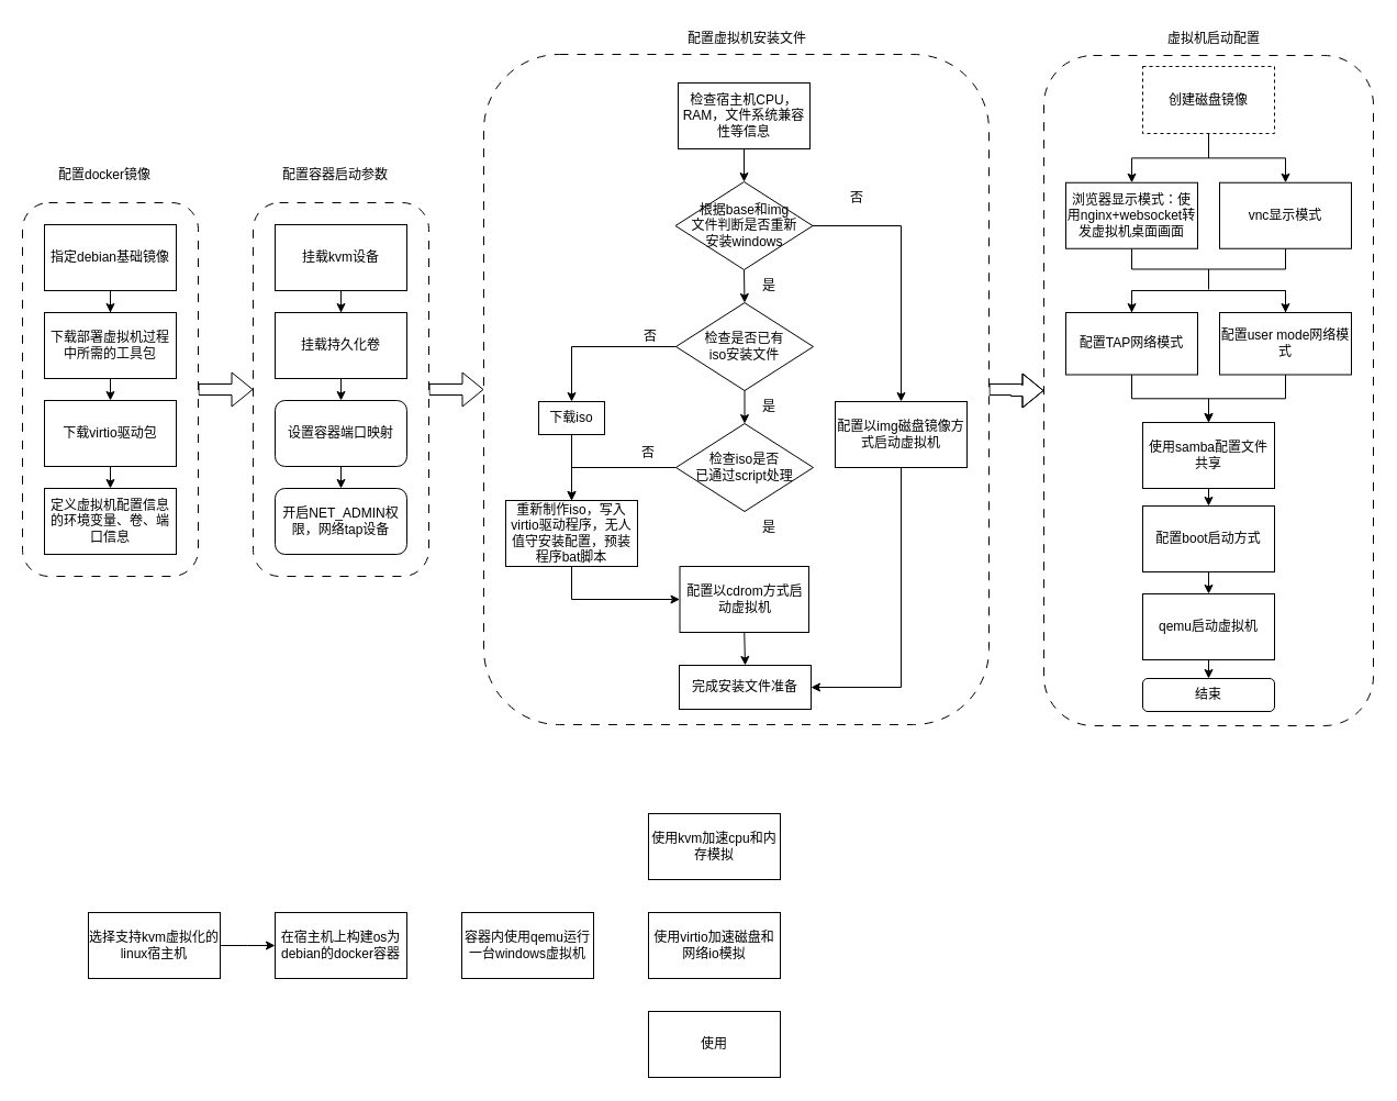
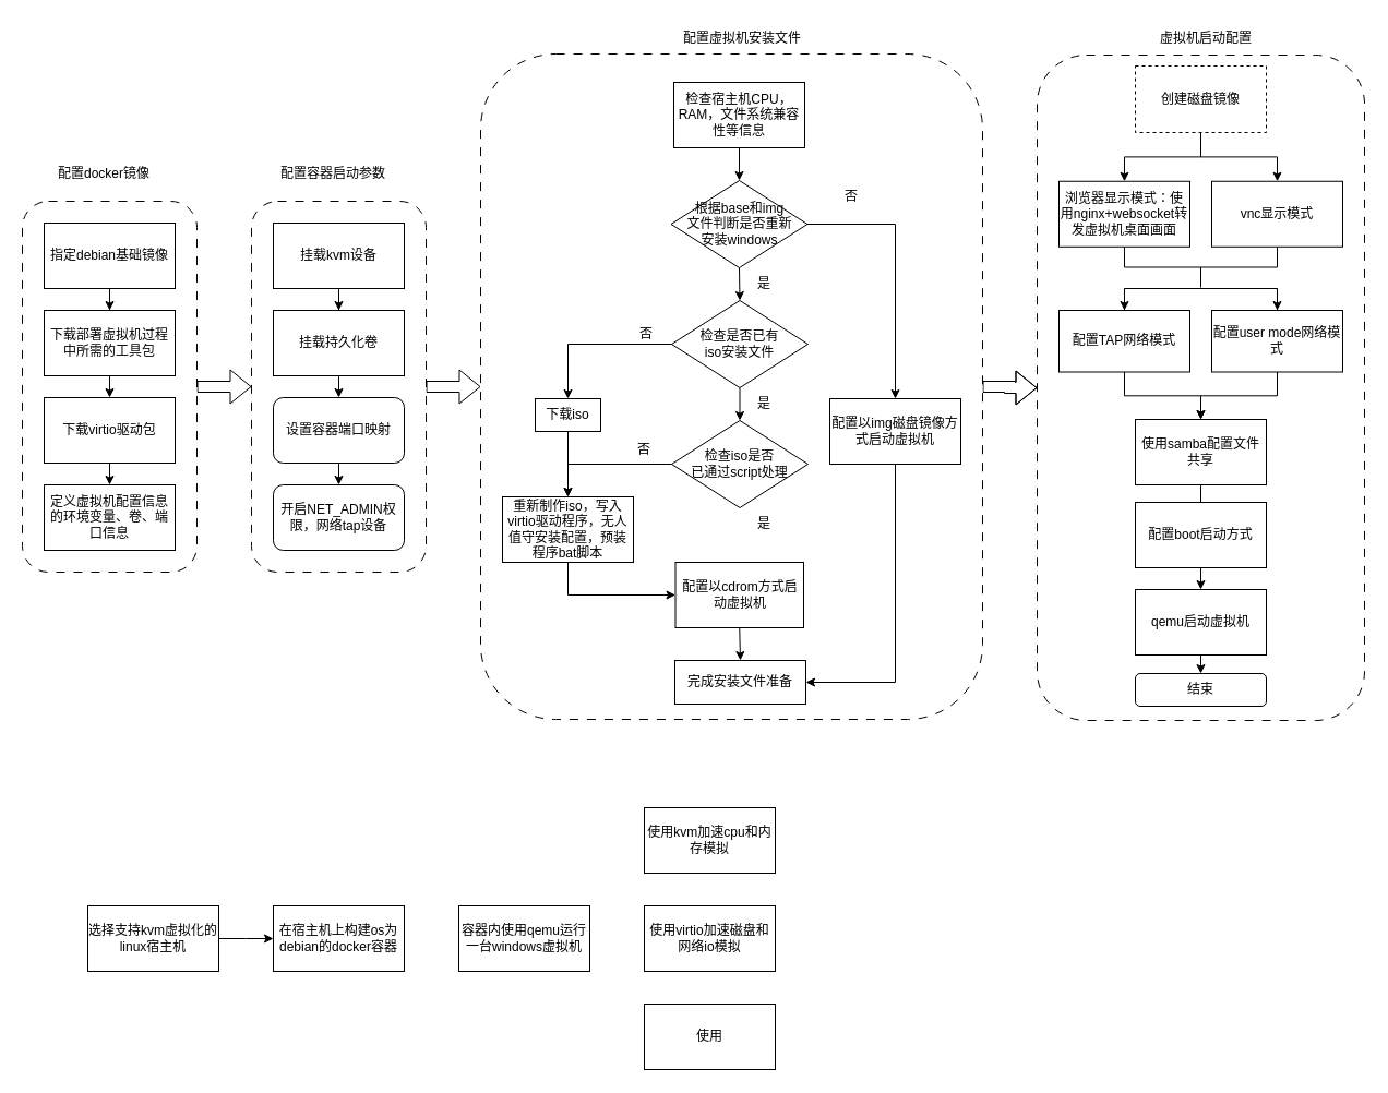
  <mxCell id="0" />
  <mxCell id="1" parent="0" />
  <mxCell id="2" style="edgeStyle=orthogonalEdgeStyle;rounded=0;orthogonalLoop=1;jettySize=auto;html=1;exitX=1;exitY=0.5;exitDx=0;exitDy=0;entryX=0;entryY=0.5;entryDx=0;entryDy=0;shape=flexArrow;" edge="1" parent="1" source="3" target="24"><mxGeometry relative="1" as="geometry" /></mxCell>
  <mxCell id="3" value="" style="rounded=1;whiteSpace=wrap;html=1;dashed=1;dashPattern=8 8;" vertex="1" parent="1"><mxGeometry x="230" y="184" width="160" height="340" as="geometry" /></mxCell>
  <mxCell id="4" style="edgeStyle=orthogonalEdgeStyle;rounded=0;orthogonalLoop=1;jettySize=auto;html=1;exitX=1;exitY=0.5;exitDx=0;exitDy=0;entryX=0;entryY=0.5;entryDx=0;entryDy=0;shape=flexArrow;" edge="1" parent="1" source="5" target="3"><mxGeometry relative="1" as="geometry" /></mxCell>
  <mxCell id="5" value="" style="rounded=1;whiteSpace=wrap;html=1;dashed=1;dashPattern=8 8;" vertex="1" parent="1"><mxGeometry x="20" y="184" width="160" height="340" as="geometry" /></mxCell>
  <mxCell id="6" style="edgeStyle=orthogonalEdgeStyle;rounded=0;orthogonalLoop=1;jettySize=auto;html=1;exitX=0.5;exitY=1;exitDx=0;exitDy=0;" edge="1" parent="1" source="7" target="9"><mxGeometry relative="1" as="geometry" /></mxCell>
  <mxCell id="7" value="指定debian基础镜像" style="rounded=1;whiteSpace=wrap;html=1;arcSize=0;" vertex="1" parent="1"><mxGeometry x="40" y="204" width="120" height="60" as="geometry" /></mxCell>
  <mxCell id="8" style="edgeStyle=orthogonalEdgeStyle;rounded=0;orthogonalLoop=1;jettySize=auto;html=1;exitX=0.5;exitY=1;exitDx=0;exitDy=0;entryX=0.5;entryY=0;entryDx=0;entryDy=0;" edge="1" parent="1" source="9" target="11"><mxGeometry relative="1" as="geometry" /></mxCell>
  <mxCell id="9" value="下载部署虚拟机过程中所需的工具包" style="rounded=1;whiteSpace=wrap;html=1;arcSize=0;" vertex="1" parent="1"><mxGeometry x="40" y="284" width="120" height="60" as="geometry" /></mxCell>
  <mxCell id="10" style="edgeStyle=orthogonalEdgeStyle;rounded=0;orthogonalLoop=1;jettySize=auto;html=1;exitX=0.5;exitY=1;exitDx=0;exitDy=0;entryX=0.5;entryY=0;entryDx=0;entryDy=0;" edge="1" parent="1" source="11" target="12"><mxGeometry relative="1" as="geometry" /></mxCell>
  <mxCell id="11" value="下载virtio驱动包" style="rounded=1;whiteSpace=wrap;html=1;arcSize=0;" vertex="1" parent="1"><mxGeometry x="40" y="364" width="120" height="60" as="geometry" /></mxCell>
  <mxCell id="12" value="定义虚拟机配置信息的环境变量、卷、端口信息" style="rounded=1;whiteSpace=wrap;html=1;arcSize=0;" vertex="1" parent="1"><mxGeometry x="40" y="444" width="120" height="60" as="geometry" /></mxCell>
  <mxCell id="13" style="edgeStyle=orthogonalEdgeStyle;rounded=0;orthogonalLoop=1;jettySize=auto;html=1;exitX=0.5;exitY=1;exitDx=0;exitDy=0;entryX=0.5;entryY=0;entryDx=0;entryDy=0;" edge="1" parent="1" source="14" target="16"><mxGeometry relative="1" as="geometry" /></mxCell>
  <mxCell id="14" value="挂载持久化卷" style="rounded=1;whiteSpace=wrap;html=1;arcSize=0;" vertex="1" parent="1"><mxGeometry x="250" y="284" width="120" height="60" as="geometry" /></mxCell>
  <mxCell id="15" style="edgeStyle=orthogonalEdgeStyle;rounded=0;orthogonalLoop=1;jettySize=auto;html=1;exitX=0.5;exitY=1;exitDx=0;exitDy=0;entryX=0.5;entryY=0;entryDx=0;entryDy=0;" edge="1" parent="1" source="16" target="19"><mxGeometry relative="1" as="geometry" /></mxCell>
  <mxCell id="16" value="设置容器端口映射" style="rounded=1;whiteSpace=wrap;html=1;" vertex="1" parent="1"><mxGeometry x="250" y="364" width="120" height="60" as="geometry" /></mxCell>
  <mxCell id="17" style="edgeStyle=orthogonalEdgeStyle;rounded=0;orthogonalLoop=1;jettySize=auto;html=1;exitX=0.5;exitY=1;exitDx=0;exitDy=0;" edge="1" parent="1" source="18" target="14"><mxGeometry relative="1" as="geometry" /></mxCell>
  <mxCell id="18" value="挂载kvm设备" style="rounded=1;whiteSpace=wrap;html=1;arcSize=0;" vertex="1" parent="1"><mxGeometry x="250" y="204" width="120" height="60" as="geometry" /></mxCell>
  <mxCell id="19" value="开启NET_ADMIN权限，网络tap设备" style="rounded=1;whiteSpace=wrap;html=1;" vertex="1" parent="1"><mxGeometry x="250" y="444" width="120" height="60" as="geometry" /></mxCell>
  <mxCell id="20" value="配置docker镜像" style="text;html=1;align=center;verticalAlign=middle;whiteSpace=wrap;rounded=0;" vertex="1" parent="1"><mxGeometry x="30" y="144" width="130" height="30" as="geometry" /></mxCell>
  <mxCell id="21" value="配置容器启动参数" style="text;html=1;align=center;verticalAlign=middle;whiteSpace=wrap;rounded=0;" vertex="1" parent="1"><mxGeometry x="240" y="144" width="130" height="30" as="geometry" /></mxCell>
  <mxCell id="22" value="配置虚拟机安装文件" style="text;html=1;align=center;verticalAlign=middle;whiteSpace=wrap;rounded=0;" vertex="1" parent="1"><mxGeometry x="620" y="20" width="120" height="30" as="geometry" /></mxCell>
  <mxCell id="23" style="edgeStyle=orthogonalEdgeStyle;rounded=0;orthogonalLoop=1;jettySize=auto;html=1;exitX=1;exitY=0.5;exitDx=0;exitDy=0;entryX=0;entryY=0.5;entryDx=0;entryDy=0;shape=flexArrow;" edge="1" parent="1" source="24" target="58"><mxGeometry relative="1" as="geometry" /></mxCell>
  <mxCell id="24" value="" style="rounded=1;whiteSpace=wrap;html=1;dashed=1;dashPattern=8 8;" vertex="1" parent="1"><mxGeometry x="440" y="49" width="460" height="610" as="geometry" /></mxCell>
  <mxCell id="25" value="" style="group" vertex="1" connectable="0" parent="1"><mxGeometry x="460" y="75" width="420" height="590" as="geometry" /></mxCell>
  <mxCell id="26" style="edgeStyle=orthogonalEdgeStyle;rounded=0;orthogonalLoop=1;jettySize=auto;html=1;exitX=0.5;exitY=1;exitDx=0;exitDy=0;entryX=0.5;entryY=0;entryDx=0;entryDy=0;" edge="1" parent="25" source="27" target="30"><mxGeometry relative="1" as="geometry" /></mxCell>
  <mxCell id="27" value="检查宿主机CPU，RAM，文件系统兼容性等信息" style="rounded=1;whiteSpace=wrap;html=1;arcSize=0;" vertex="1" parent="25"><mxGeometry x="157" width="120" height="60" as="geometry" /></mxCell>
  <mxCell id="28" style="edgeStyle=orthogonalEdgeStyle;rounded=0;orthogonalLoop=1;jettySize=auto;html=1;exitX=0.5;exitY=1;exitDx=0;exitDy=0;entryX=0.5;entryY=0;entryDx=0;entryDy=0;" edge="1" parent="25" source="30" target="33"><mxGeometry relative="1" as="geometry" /></mxCell>
  <mxCell id="29" style="edgeStyle=orthogonalEdgeStyle;rounded=0;orthogonalLoop=1;jettySize=auto;html=1;exitX=1;exitY=0.5;exitDx=0;exitDy=0;" edge="1" parent="25" source="30" target="45"><mxGeometry relative="1" as="geometry" /></mxCell>
  <mxCell id="30" value="&lt;div&gt;&lt;span style=&quot;background-color: transparent; color: light-dark(rgb(0, 0, 0), rgb(255, 255, 255));&quot;&gt;根据base和img&lt;/span&gt;&lt;/div&gt;&lt;div&gt;&lt;span style=&quot;background-color: transparent; color: light-dark(rgb(0, 0, 0), rgb(255, 255, 255));&quot;&gt;文件判断是否重新&lt;/span&gt;&lt;/div&gt;&lt;div&gt;&lt;span style=&quot;background-color: transparent; color: light-dark(rgb(0, 0, 0), rgb(255, 255, 255));&quot;&gt;安装windows&lt;/span&gt;&lt;/div&gt;" style="rhombus;whiteSpace=wrap;html=1;" vertex="1" parent="25"><mxGeometry x="154.5" y="90" width="125" height="80" as="geometry" /></mxCell>
  <mxCell id="31" style="edgeStyle=orthogonalEdgeStyle;rounded=0;orthogonalLoop=1;jettySize=auto;html=1;exitX=0;exitY=0.5;exitDx=0;exitDy=0;entryX=0.5;entryY=0;entryDx=0;entryDy=0;" edge="1" parent="25" source="33" target="37"><mxGeometry relative="1" as="geometry" /></mxCell>
  <mxCell id="32" style="edgeStyle=orthogonalEdgeStyle;rounded=0;orthogonalLoop=1;jettySize=auto;html=1;exitX=0.5;exitY=1;exitDx=0;exitDy=0;entryX=0.5;entryY=0;entryDx=0;entryDy=0;" edge="1" parent="25" source="33" target="35"><mxGeometry relative="1" as="geometry" /></mxCell>
  <mxCell id="33" value="检查是否已有&lt;div&gt;iso安装文件&lt;/div&gt;" style="rhombus;whiteSpace=wrap;html=1;" vertex="1" parent="25"><mxGeometry x="155" y="200" width="125" height="80" as="geometry" /></mxCell>
  <mxCell id="34" style="edgeStyle=orthogonalEdgeStyle;rounded=0;orthogonalLoop=1;jettySize=auto;html=1;exitX=0;exitY=0.5;exitDx=0;exitDy=0;entryX=0.5;entryY=0;entryDx=0;entryDy=0;" edge="1" parent="25" source="35" target="48"><mxGeometry relative="1" as="geometry" /></mxCell>
  <mxCell id="35" value="检查&lt;span style=&quot;background-color: transparent; color: light-dark(rgb(0, 0, 0), rgb(255, 255, 255));&quot;&gt;iso是否&lt;/span&gt;&lt;div&gt;&lt;span style=&quot;background-color: transparent; color: light-dark(rgb(0, 0, 0), rgb(255, 255, 255));&quot;&gt;已通过script处理&lt;/span&gt;&lt;/div&gt;" style="rhombus;whiteSpace=wrap;html=1;" vertex="1" parent="25"><mxGeometry x="155" y="310" width="125" height="80" as="geometry" /></mxCell>
  <mxCell id="36" style="edgeStyle=orthogonalEdgeStyle;rounded=0;orthogonalLoop=1;jettySize=auto;html=1;exitX=0.5;exitY=1;exitDx=0;exitDy=0;entryX=0.5;entryY=0;entryDx=0;entryDy=0;" edge="1" parent="25" source="37" target="48"><mxGeometry relative="1" as="geometry" /></mxCell>
  <mxCell id="37" value="下载iso" style="rounded=1;whiteSpace=wrap;html=1;arcSize=0;" vertex="1" parent="25"><mxGeometry x="30" y="290" width="60" height="30" as="geometry" /></mxCell>
  <mxCell id="38" value="否" style="text;html=1;align=center;verticalAlign=middle;whiteSpace=wrap;rounded=0;" vertex="1" parent="25"><mxGeometry x="101.5" y="216" width="60" height="30" as="geometry" /></mxCell>
  <mxCell id="39" value="是" style="text;html=1;align=center;verticalAlign=middle;whiteSpace=wrap;rounded=0;" vertex="1" parent="25"><mxGeometry x="210" y="280" width="60" height="30" as="geometry" /></mxCell>
  <mxCell id="40" value="是" style="text;html=1;align=center;verticalAlign=middle;whiteSpace=wrap;rounded=0;" vertex="1" parent="25"><mxGeometry x="210" y="390" width="60" height="30" as="geometry" /></mxCell>
  <mxCell id="41" value="是" style="text;html=1;align=center;verticalAlign=middle;whiteSpace=wrap;rounded=0;" vertex="1" parent="25"><mxGeometry x="210" y="170" width="60" height="30" as="geometry" /></mxCell>
  <mxCell id="42" style="edgeStyle=orthogonalEdgeStyle;rounded=0;orthogonalLoop=1;jettySize=auto;html=1;exitX=0.5;exitY=1;exitDx=0;exitDy=0;entryX=0.5;entryY=0;entryDx=0;entryDy=0;" edge="1" parent="25" source="43" target="49"><mxGeometry relative="1" as="geometry" /></mxCell>
  <mxCell id="43" value="配置以cdrom方式启动虚拟机" style="rounded=1;whiteSpace=wrap;html=1;arcSize=0;" vertex="1" parent="25"><mxGeometry x="158.5" y="440" width="117.5" height="60" as="geometry" /></mxCell>
  <mxCell id="44" style="edgeStyle=orthogonalEdgeStyle;rounded=0;orthogonalLoop=1;jettySize=auto;html=1;exitX=0.5;exitY=1;exitDx=0;exitDy=0;entryX=1;entryY=0.5;entryDx=0;entryDy=0;" edge="1" parent="25" source="45" target="49"><mxGeometry relative="1" as="geometry" /></mxCell>
  <mxCell id="45" value="配置以img磁盘镜像方式启动虚拟机" style="rounded=1;whiteSpace=wrap;html=1;arcSize=0;" vertex="1" parent="25"><mxGeometry x="300" y="290" width="120" height="60" as="geometry" /></mxCell>
  <mxCell id="46" value="否" style="text;html=1;align=center;verticalAlign=middle;whiteSpace=wrap;rounded=0;" vertex="1" parent="25"><mxGeometry x="100" y="322" width="60" height="30" as="geometry" /></mxCell>
  <mxCell id="47" style="edgeStyle=orthogonalEdgeStyle;rounded=0;orthogonalLoop=1;jettySize=auto;html=1;exitX=0.5;exitY=1;exitDx=0;exitDy=0;entryX=0;entryY=0.5;entryDx=0;entryDy=0;" edge="1" parent="25" source="48" target="43"><mxGeometry relative="1" as="geometry" /></mxCell>
  <mxCell id="48" value="重新制作iso，写入virtio驱动程序，无人值守安装配置，预装程序bat脚本" style="rounded=1;whiteSpace=wrap;html=1;arcSize=0;" vertex="1" parent="25"><mxGeometry y="380" width="120" height="60" as="geometry" /></mxCell>
  <mxCell id="49" value="完成安装文件准备" style="rounded=1;whiteSpace=wrap;html=1;arcSize=0;" vertex="1" parent="25"><mxGeometry x="158" y="530" width="120" height="40" as="geometry" /></mxCell>
  <mxCell id="50" value="否" style="text;html=1;align=center;verticalAlign=middle;whiteSpace=wrap;rounded=0;" vertex="1" parent="25"><mxGeometry x="290" y="90" width="60" height="30" as="geometry" /></mxCell>
  <mxCell id="51" style="edgeStyle=orthogonalEdgeStyle;rounded=0;orthogonalLoop=1;jettySize=auto;html=1;exitX=1;exitY=0.5;exitDx=0;exitDy=0;" edge="1" parent="1" source="52"><mxGeometry relative="1" as="geometry"><mxPoint x="250" y="860" as="targetPoint" /></mxGeometry></mxCell>
  <mxCell id="52" value="选择支持kvm虚拟化的linux宿主机" style="rounded=0;whiteSpace=wrap;html=1;" vertex="1" parent="1"><mxGeometry x="80" y="830" width="120" height="60" as="geometry" /></mxCell>
  <mxCell id="53" value="在宿主机上构建os为debian的docker容器" style="rounded=0;whiteSpace=wrap;html=1;" vertex="1" parent="1"><mxGeometry x="250" y="830" width="120" height="60" as="geometry" /></mxCell>
  <mxCell id="54" value="容器内使用qemu运行一台windows虚拟机" style="rounded=0;whiteSpace=wrap;html=1;" vertex="1" parent="1"><mxGeometry x="420" y="830" width="120" height="60" as="geometry" /></mxCell>
  <mxCell id="55" value="使用kvm加速cpu和内存模拟" style="rounded=0;whiteSpace=wrap;html=1;" vertex="1" parent="1"><mxGeometry x="590" y="740" width="120" height="60" as="geometry" /></mxCell>
  <mxCell id="56" value="使用virtio加速磁盘和网络io模拟" style="rounded=0;whiteSpace=wrap;html=1;" vertex="1" parent="1"><mxGeometry x="590" y="830" width="120" height="60" as="geometry" /></mxCell>
  <mxCell id="57" value="使用" style="rounded=0;whiteSpace=wrap;html=1;" vertex="1" parent="1"><mxGeometry x="590" y="920" width="120" height="60" as="geometry" /></mxCell>
  <mxCell id="58" value="" style="rounded=1;whiteSpace=wrap;html=1;dashed=1;dashPattern=8 8;" vertex="1" parent="1"><mxGeometry x="950" y="50" width="300" height="610" as="geometry" /></mxCell>
  <mxCell id="59" style="edgeStyle=orthogonalEdgeStyle;rounded=0;orthogonalLoop=1;jettySize=auto;html=1;exitX=0.5;exitY=1;exitDx=0;exitDy=0;entryX=0.5;entryY=0;entryDx=0;entryDy=0;" edge="1" parent="1" source="61" target="62"><mxGeometry relative="1" as="geometry" /></mxCell>
  <mxCell id="60" style="edgeStyle=orthogonalEdgeStyle;rounded=0;orthogonalLoop=1;jettySize=auto;html=1;exitX=0.5;exitY=1;exitDx=0;exitDy=0;entryX=0.5;entryY=0;entryDx=0;entryDy=0;" edge="1" parent="1" source="61" target="74"><mxGeometry relative="1" as="geometry" /></mxCell>
  <mxCell id="61" value="创建磁盘镜像" style="rounded=0;whiteSpace=wrap;html=1;dashed=1;" vertex="1" parent="1"><mxGeometry x="1040" y="60" width="120" height="61" as="geometry" /></mxCell>
  <mxCell id="62" value="浏览器显示模式：使用nginx+websocket转发虚拟机桌面画面" style="rounded=0;whiteSpace=wrap;html=1;" vertex="1" parent="1"><mxGeometry x="970" y="165.75" width="120" height="60" as="geometry" /></mxCell>
  <mxCell id="63" style="edgeStyle=orthogonalEdgeStyle;rounded=0;orthogonalLoop=1;jettySize=auto;html=1;exitX=0.5;exitY=1;exitDx=0;exitDy=0;entryX=0.5;entryY=0;entryDx=0;entryDy=0;" edge="1" parent="1" source="64" target="66"><mxGeometry relative="1" as="geometry" /></mxCell>
  <mxCell id="64" value="配置TAP网络模式" style="rounded=0;whiteSpace=wrap;html=1;" vertex="1" parent="1"><mxGeometry x="970" y="284" width="120" height="56.5" as="geometry" /></mxCell>
- <mxCell id="65" style="edgeStyle=orthogonalEdgeStyle;rounded=0;orthogonalLoop=1;jettySize=auto;html=1;exitX=0.5;exitY=1;exitDx=0;exitDy=0;entryX=0.5;entryY=0;entryDx=0;entryDy=0;" edge="1" parent="1" source="66" target="68"><mxGeometry relative="1" as="geometry" /></mxCell>
+ <mxCell id="65" style="edgeStyle=orthogonalEdgeStyle;rounded=0;orthogonalLoop=1;jettySize=auto;html=1;exitX=0.5;exitY=1;exitDx=0;exitDy=0;entryX=0.5;entryY=0;entryDx=0;entryDy=0;endArrow=none;" edge="1" parent="1" source="66" target="68"><mxGeometry relative="1" as="geometry" /></mxCell>
  <mxCell id="66" value="使用samba配置文件共享" style="rounded=0;whiteSpace=wrap;html=1;" vertex="1" parent="1"><mxGeometry x="1040" y="384" width="120" height="60" as="geometry" /></mxCell>
  <mxCell id="67" style="edgeStyle=orthogonalEdgeStyle;rounded=0;orthogonalLoop=1;jettySize=auto;html=1;exitX=0.5;exitY=1;exitDx=0;exitDy=0;entryX=0.5;entryY=0;entryDx=0;entryDy=0;" edge="1" parent="1" source="68" target="72"><mxGeometry relative="1" as="geometry" /></mxCell>
  <mxCell id="68" value="配置boot启动方式" style="rounded=0;whiteSpace=wrap;html=1;" vertex="1" parent="1"><mxGeometry x="1040" y="460" width="120" height="60" as="geometry" /></mxCell>
  <mxCell id="69" value="虚拟机启动配置" style="text;html=1;align=center;verticalAlign=middle;whiteSpace=wrap;rounded=0;" vertex="1" parent="1"><mxGeometry x="1050" y="20" width="110" height="30" as="geometry" /></mxCell>
  <mxCell id="70" style="edgeStyle=orthogonalEdgeStyle;rounded=0;orthogonalLoop=1;jettySize=auto;html=1;exitX=0.5;exitY=1;exitDx=0;exitDy=0;" edge="1" parent="1" source="68" target="68"><mxGeometry relative="1" as="geometry" /></mxCell>
  <mxCell id="71" style="edgeStyle=orthogonalEdgeStyle;rounded=0;orthogonalLoop=1;jettySize=auto;html=1;exitX=0.5;exitY=1;exitDx=0;exitDy=0;entryX=0.5;entryY=0;entryDx=0;entryDy=0;" edge="1" parent="1" source="72" target="73"><mxGeometry relative="1" as="geometry" /></mxCell>
  <mxCell id="72" value="qemu启动虚拟机" style="rounded=0;whiteSpace=wrap;html=1;" vertex="1" parent="1"><mxGeometry x="1040" y="540" width="120" height="60" as="geometry" /></mxCell>
  <mxCell id="73" value="结束" style="rounded=1;whiteSpace=wrap;html=1;" vertex="1" parent="1"><mxGeometry x="1040" y="617" width="120" height="30" as="geometry" /></mxCell>
  <mxCell id="74" value="vnc显示模式" style="rounded=0;whiteSpace=wrap;html=1;" vertex="1" parent="1"><mxGeometry x="1110" y="165.75" width="120" height="60" as="geometry" /></mxCell>
  <mxCell id="75" style="edgeStyle=orthogonalEdgeStyle;rounded=0;orthogonalLoop=1;jettySize=auto;html=1;exitX=0.5;exitY=1;exitDx=0;exitDy=0;entryX=0.5;entryY=0;entryDx=0;entryDy=0;" edge="1" parent="1" source="76" target="66"><mxGeometry relative="1" as="geometry" /></mxCell>
  <mxCell id="76" value="配置user mode网络模式" style="rounded=0;whiteSpace=wrap;html=1;" vertex="1" parent="1"><mxGeometry x="1110" y="284" width="120" height="56.5" as="geometry" /></mxCell>
  <mxCell id="77" value="" style="shape=partialRectangle;whiteSpace=wrap;html=1;bottom=1;right=1;left=1;top=0;fillColor=none;routingCenterX=-0.5;" vertex="1" parent="1"><mxGeometry x="1030" y="226.5" width="140" height="18" as="geometry" /></mxCell>
  <mxCell id="78" value="" style="shape=partialRectangle;whiteSpace=wrap;html=1;bottom=1;right=1;left=1;top=0;fillColor=none;routingCenterX=-0.5;rotation=-180;" vertex="1" parent="1"><mxGeometry x="1030" y="264" width="140" height="20" as="geometry" /></mxCell>
  <mxCell id="79" style="edgeStyle=orthogonalEdgeStyle;rounded=0;orthogonalLoop=1;jettySize=auto;html=1;exitX=1;exitY=1;exitDx=0;exitDy=0;entryX=1;entryY=0;entryDx=0;entryDy=0;" edge="1" parent="1" source="78" target="78"><mxGeometry relative="1" as="geometry" /></mxCell>
  <mxCell id="80" style="edgeStyle=orthogonalEdgeStyle;rounded=0;orthogonalLoop=1;jettySize=auto;html=1;exitX=0;exitY=1;exitDx=0;exitDy=0;entryX=0;entryY=0;entryDx=0;entryDy=0;" edge="1" parent="1" source="78" target="78"><mxGeometry relative="1" as="geometry" /></mxCell>
  <mxCell id="81" value="" style="line;strokeWidth=1;direction=south;html=1;" vertex="1" parent="1"><mxGeometry x="1095" y="244.5" width="10" height="18.5" as="geometry" /></mxCell>
